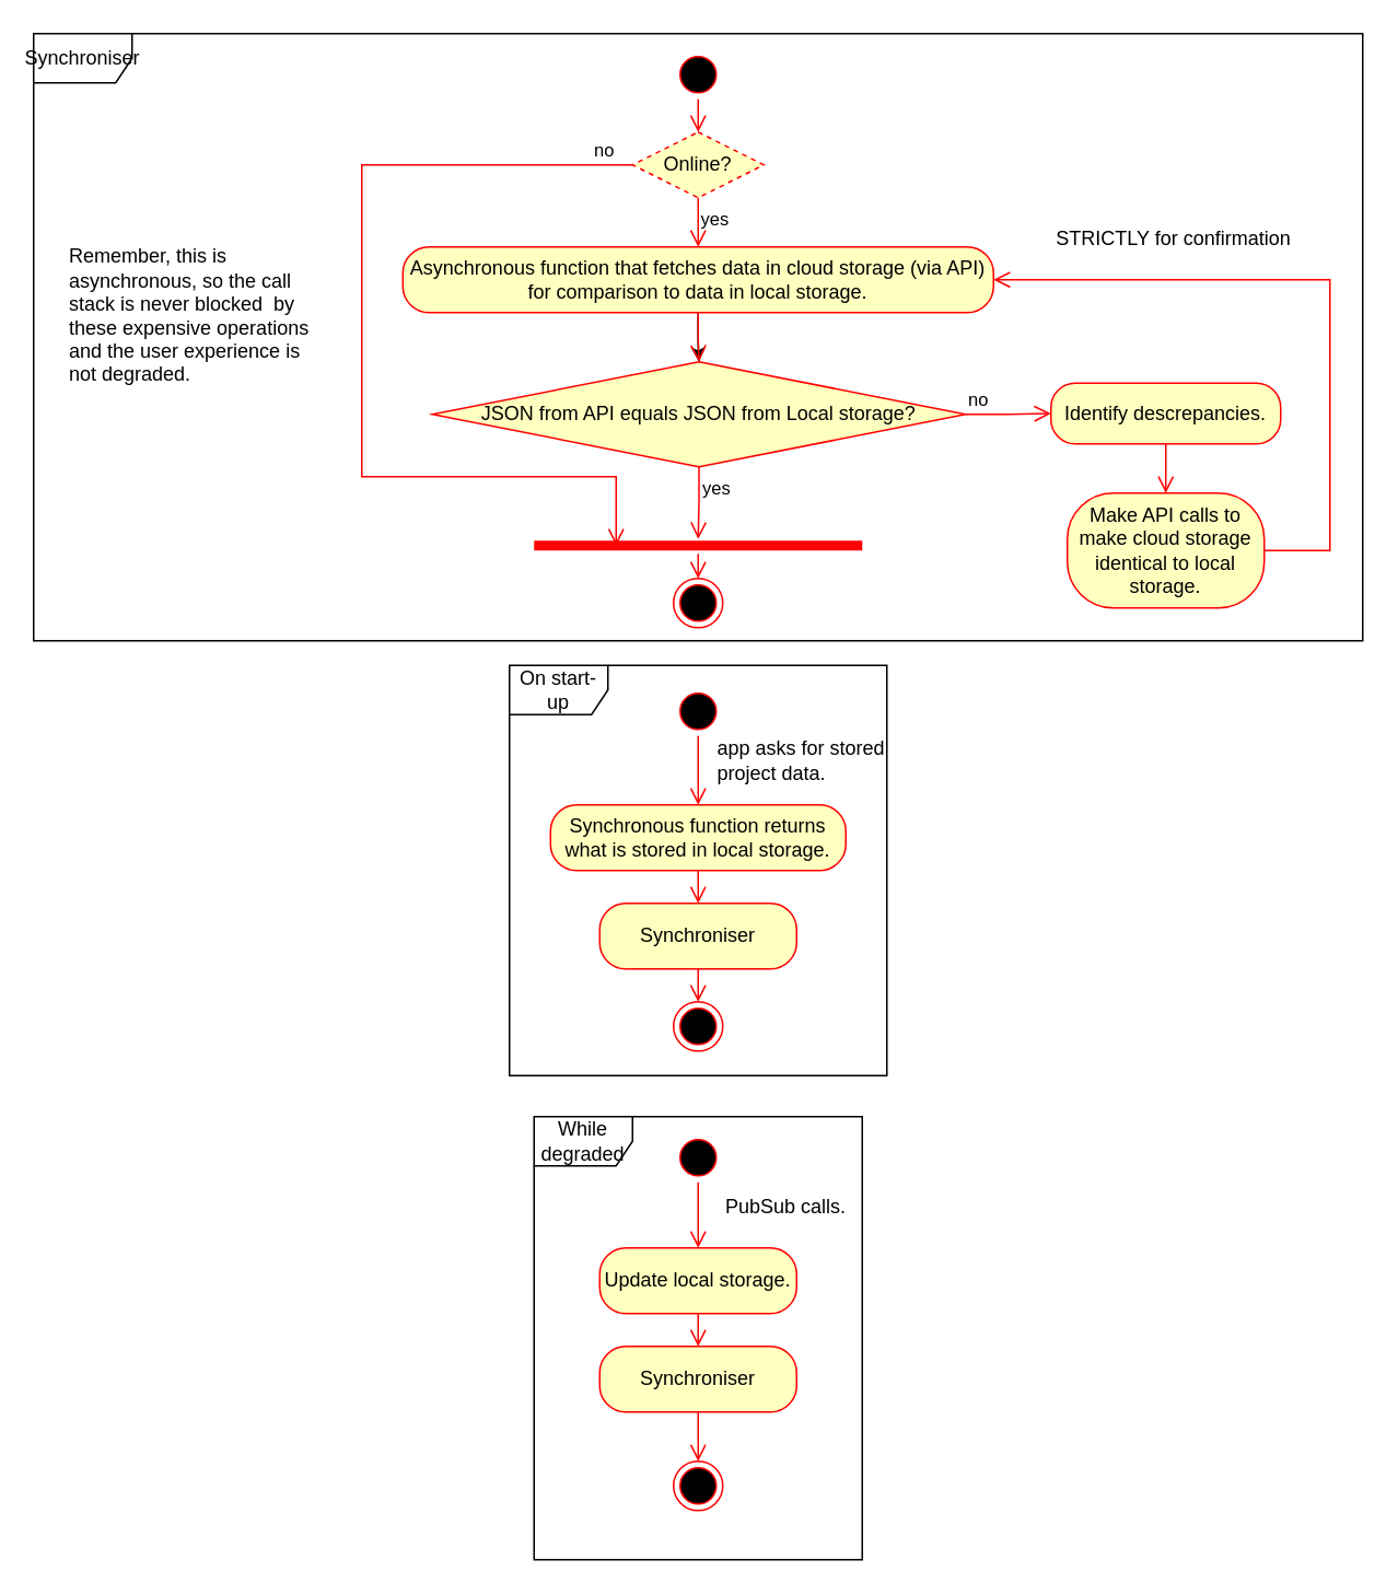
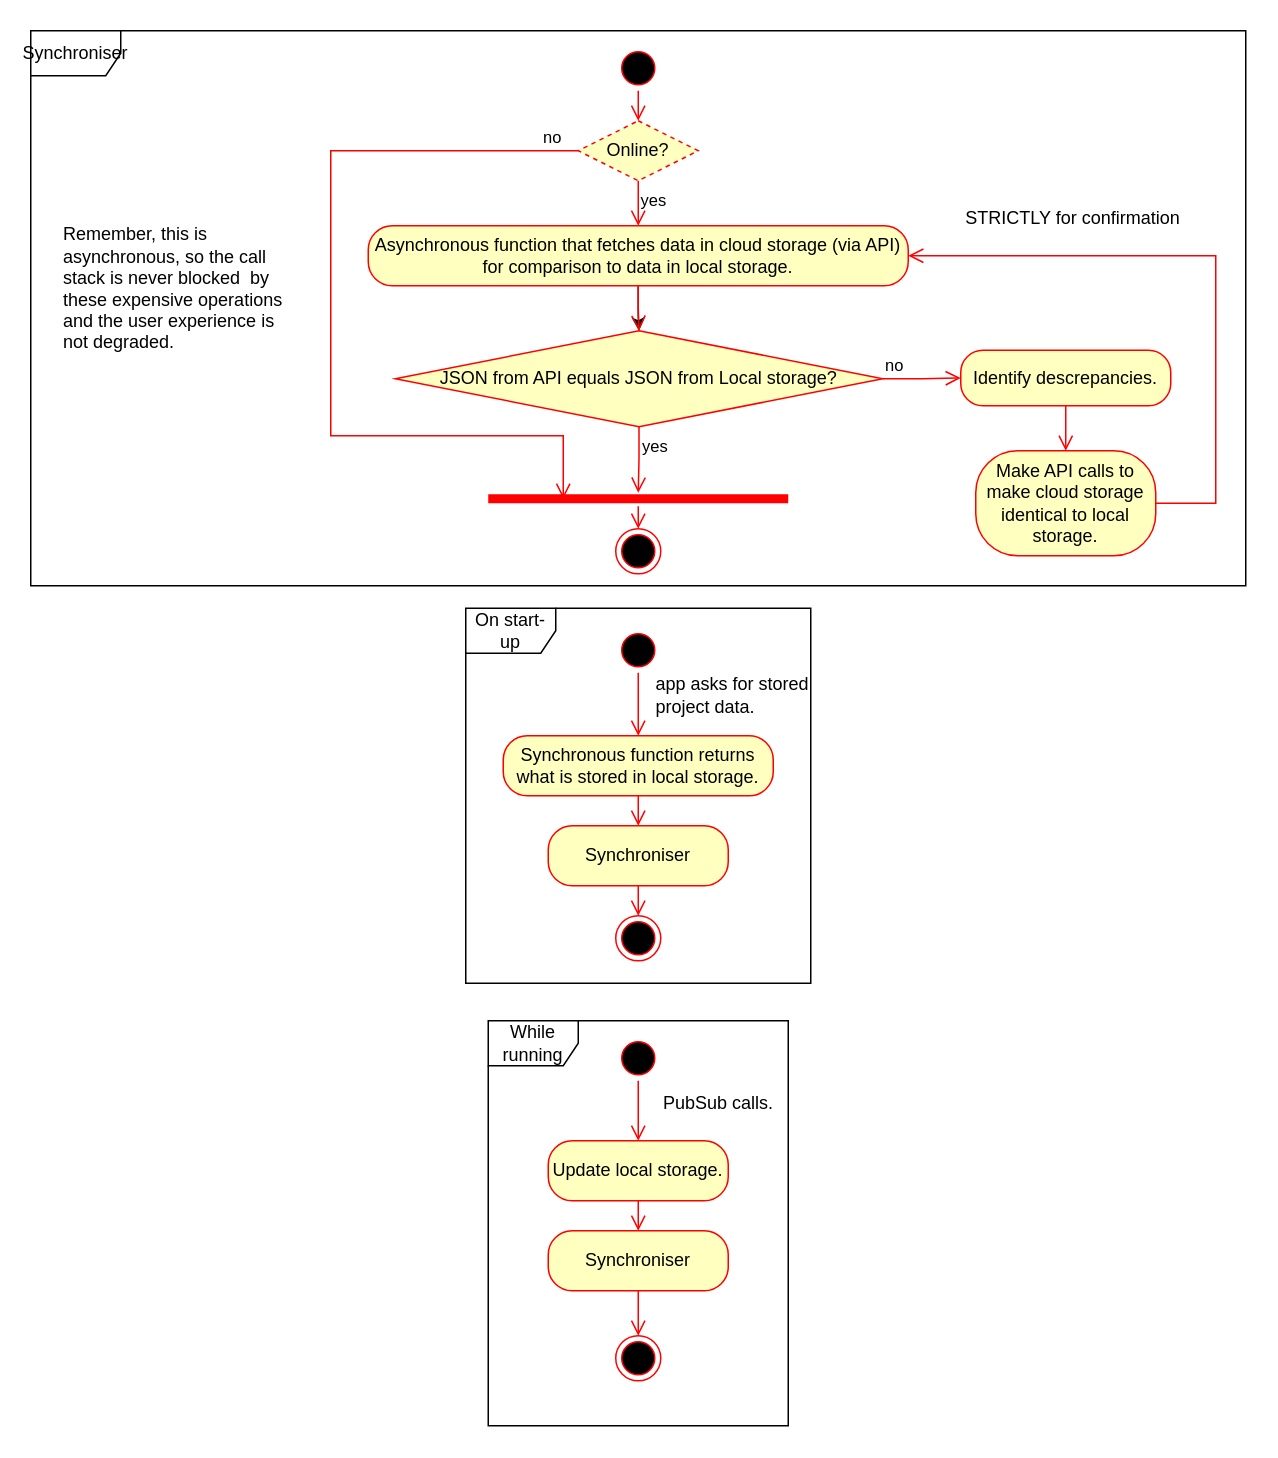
  <mxCell id="0" />
  <mxCell id="1" parent="0" />
  <mxCell id="2" value="" style="ellipse;html=1;shape=startState;fillColor=#000000;strokeColor=#ff0000;" vertex="1" parent="1"><mxGeometry x="410" y="418" width="30" height="30" as="geometry" /></mxCell>
  <mxCell id="3" value="" style="edgeStyle=orthogonalEdgeStyle;html=1;verticalAlign=bottom;endArrow=open;endSize=8;strokeColor=#ff0000;rounded=0;entryX=0.5;entryY=0;entryDx=0;entryDy=0;" edge="1" source="2" parent="1" target="5"><mxGeometry relative="1" as="geometry"><mxPoint x="420" y="508" as="targetPoint" /></mxGeometry></mxCell>
  <mxCell id="4" value="app asks for stored project data." style="text;html=1;align=left;verticalAlign=middle;whiteSpace=wrap;rounded=0;" vertex="1" parent="1"><mxGeometry x="435" y="448" width="105" height="30" as="geometry" /></mxCell>
  <mxCell id="5" value="Synchronous function returns what is stored in local storage." style="rounded=1;whiteSpace=wrap;html=1;arcSize=40;fontColor=#000000;fillColor=#ffffc0;strokeColor=#ff0000;" vertex="1" parent="1"><mxGeometry x="335" y="490" width="180" height="40" as="geometry" /></mxCell>
  <mxCell id="6" value="" style="edgeStyle=orthogonalEdgeStyle;html=1;verticalAlign=bottom;endArrow=open;endSize=8;strokeColor=#ff0000;rounded=0;entryX=0.5;entryY=0;entryDx=0;entryDy=0;" edge="1" source="5" parent="1" target="31"><mxGeometry relative="1" as="geometry"><mxPoint x="425" y="550" as="targetPoint" /></mxGeometry></mxCell>
  <mxCell id="7" value="" style="edgeStyle=orthogonalEdgeStyle;rounded=0;orthogonalLoop=1;jettySize=auto;html=1;" edge="1" parent="1" source="8" target="11"><mxGeometry relative="1" as="geometry" /></mxCell>
  <mxCell id="8" value="Asynchronous function that fetches data in cloud storage (via API) for comparison to data in local storage." style="rounded=1;whiteSpace=wrap;html=1;arcSize=40;fontColor=#000000;fillColor=#ffffc0;strokeColor=#ff0000;" vertex="1" parent="1"><mxGeometry x="245" y="150" width="360" height="40" as="geometry" /></mxCell>
  <mxCell id="9" value="" style="edgeStyle=orthogonalEdgeStyle;html=1;verticalAlign=bottom;endArrow=open;endSize=8;strokeColor=#ff0000;rounded=0;entryX=0.5;entryY=0;entryDx=0;entryDy=0;exitX=0.5;exitY=1;exitDx=0;exitDy=0;" edge="1" source="8" parent="1" target="11"><mxGeometry relative="1" as="geometry"><mxPoint x="425" y="240" as="targetPoint" /><mxPoint x="425" y="189" as="sourcePoint" /></mxGeometry></mxCell>
  <mxCell id="10" value="Remember, this is asynchronous, so the call stack is never blocked&amp;nbsp; by these expensive operations and the user experience is not degraded." style="text;html=1;align=left;verticalAlign=middle;whiteSpace=wrap;rounded=0;" vertex="1" parent="1"><mxGeometry x="40" y="150" width="150" height="84" as="geometry" /></mxCell>
  <mxCell id="11" value="JSON from API equals JSON from Local storage?" style="rhombus;whiteSpace=wrap;html=1;fontColor=#000000;fillColor=#ffffc0;strokeColor=#ff0000;" vertex="1" parent="1"><mxGeometry x="263" y="220" width="325" height="64" as="geometry" /></mxCell>
  <mxCell id="12" value="no" style="edgeStyle=orthogonalEdgeStyle;html=1;align=left;verticalAlign=bottom;endArrow=open;endSize=8;strokeColor=#ff0000;rounded=0;entryX=0;entryY=0.5;entryDx=0;entryDy=0;" edge="1" source="11" parent="1" target="15"><mxGeometry x="-1" relative="1" as="geometry"><mxPoint x="650" y="252" as="targetPoint" /></mxGeometry></mxCell>
  <mxCell id="13" value="yes" style="edgeStyle=orthogonalEdgeStyle;html=1;align=left;verticalAlign=top;endArrow=open;endSize=8;strokeColor=#ff0000;rounded=0;entryX=0.5;entryY=0.1;entryDx=0;entryDy=0;entryPerimeter=0;" edge="1" source="11" parent="1" target="39"><mxGeometry x="-1" relative="1" as="geometry"><mxPoint x="426" y="330" as="targetPoint" /></mxGeometry></mxCell>
  <mxCell id="14" value="" style="ellipse;html=1;shape=endState;fillColor=#000000;strokeColor=#ff0000;" vertex="1" parent="1"><mxGeometry x="410" y="352" width="30" height="30" as="geometry" /></mxCell>
  <mxCell id="15" value="Identify descrepancies." style="rounded=1;whiteSpace=wrap;html=1;arcSize=40;fontColor=#000000;fillColor=#ffffc0;strokeColor=#ff0000;" vertex="1" parent="1"><mxGeometry x="640" y="233" width="140" height="37" as="geometry" /></mxCell>
  <mxCell id="16" value="" style="edgeStyle=orthogonalEdgeStyle;html=1;verticalAlign=bottom;endArrow=open;endSize=8;strokeColor=#ff0000;rounded=0;entryX=0.5;entryY=0;entryDx=0;entryDy=0;" edge="1" source="15" parent="1" target="17"><mxGeometry relative="1" as="geometry"><mxPoint x="710" y="320" as="targetPoint" /></mxGeometry></mxCell>
  <mxCell id="17" value="Make API calls to make cloud storage identical to local storage." style="rounded=1;whiteSpace=wrap;html=1;arcSize=40;fontColor=#000000;fillColor=#ffffc0;strokeColor=#ff0000;" vertex="1" parent="1"><mxGeometry x="650" y="300" width="120" height="70" as="geometry" /></mxCell>
  <mxCell id="18" value="" style="edgeStyle=orthogonalEdgeStyle;html=1;verticalAlign=bottom;endArrow=open;endSize=8;strokeColor=#ff0000;rounded=0;exitX=1;exitY=0.5;exitDx=0;exitDy=0;entryX=1;entryY=0.5;entryDx=0;entryDy=0;" edge="1" source="17" parent="1" target="8"><mxGeometry relative="1" as="geometry"><mxPoint x="820" y="170" as="targetPoint" /><Array as="points"><mxPoint x="810" y="335" /><mxPoint x="810" y="170" /></Array></mxGeometry></mxCell>
  <mxCell id="19" value="STRICTLY for confirmation" style="text;html=1;align=center;verticalAlign=middle;whiteSpace=wrap;rounded=0;" vertex="1" parent="1"><mxGeometry x="640" y="130" width="150" height="30" as="geometry" /></mxCell>
  <mxCell id="20" value="Synchroniser" style="shape=umlFrame;whiteSpace=wrap;html=1;pointerEvents=0;" vertex="1" parent="1"><mxGeometry x="20" y="20" width="810" height="370" as="geometry" /></mxCell>
  <mxCell id="21" value="" style="ellipse;html=1;shape=startState;fillColor=#000000;strokeColor=#ff0000;" vertex="1" parent="1"><mxGeometry x="410" y="690" width="30" height="30" as="geometry" /></mxCell>
  <mxCell id="22" value="" style="edgeStyle=orthogonalEdgeStyle;html=1;verticalAlign=bottom;endArrow=open;endSize=8;strokeColor=#ff0000;rounded=0;entryX=0.5;entryY=0;entryDx=0;entryDy=0;" edge="1" source="21" parent="1" target="24"><mxGeometry relative="1" as="geometry"><mxPoint x="425" y="780" as="targetPoint" /></mxGeometry></mxCell>
  <mxCell id="23" value="PubSub calls." style="text;html=1;align=left;verticalAlign=middle;whiteSpace=wrap;rounded=0;" vertex="1" parent="1"><mxGeometry x="440" y="720" width="80" height="30" as="geometry" /></mxCell>
  <mxCell id="24" value="Update local storage." style="rounded=1;whiteSpace=wrap;html=1;arcSize=40;fontColor=#000000;fillColor=#ffffc0;strokeColor=#ff0000;" vertex="1" parent="1"><mxGeometry x="365" y="760" width="120" height="40" as="geometry" /></mxCell>
  <mxCell id="25" value="" style="edgeStyle=orthogonalEdgeStyle;html=1;verticalAlign=bottom;endArrow=open;endSize=8;strokeColor=#ff0000;rounded=0;entryX=0.5;entryY=0;entryDx=0;entryDy=0;" edge="1" source="24" parent="1" target="33"><mxGeometry relative="1" as="geometry"><mxPoint x="425.5" y="830" as="targetPoint" /></mxGeometry></mxCell>
  <mxCell id="26" value="" style="ellipse;html=1;shape=startState;fillColor=#000000;strokeColor=#ff0000;" vertex="1" parent="1"><mxGeometry x="410" y="30" width="30" height="30" as="geometry" /></mxCell>
  <mxCell id="27" value="" style="edgeStyle=orthogonalEdgeStyle;html=1;verticalAlign=bottom;endArrow=open;endSize=8;strokeColor=#ff0000;rounded=0;entryX=0.5;entryY=0;entryDx=0;entryDy=0;exitX=0.5;exitY=1;exitDx=0;exitDy=0;" edge="1" source="26" parent="1" target="36"><mxGeometry relative="1" as="geometry"><mxPoint x="425" y="150" as="targetPoint" /><mxPoint x="425" y="130" as="sourcePoint" /></mxGeometry></mxCell>
  <mxCell id="28" value="On start-up" style="shape=umlFrame;whiteSpace=wrap;html=1;pointerEvents=0;" vertex="1" parent="1"><mxGeometry x="310" y="405" width="230" height="250" as="geometry" /></mxCell>
  <mxCell id="29" value="" style="ellipse;html=1;shape=endState;fillColor=#000000;strokeColor=#ff0000;" vertex="1" parent="1"><mxGeometry x="410" y="610" width="30" height="30" as="geometry" /></mxCell>
- <mxCell id="30" value="While degraded" style="shape=umlFrame;whiteSpace=wrap;html=1;pointerEvents=0;" vertex="1" parent="1"><mxGeometry x="325" y="680" width="200" height="270" as="geometry" /></mxCell>
+ <mxCell id="30" value="While running" style="shape=umlFrame;whiteSpace=wrap;html=1;pointerEvents=0;" vertex="1" parent="1"><mxGeometry x="325" y="680" width="200" height="270" as="geometry" /></mxCell>
  <mxCell id="31" value="Synchroniser" style="rounded=1;whiteSpace=wrap;html=1;arcSize=40;fontColor=#000000;fillColor=#ffffc0;strokeColor=#ff0000;" vertex="1" parent="1"><mxGeometry x="365" y="550" width="120" height="40" as="geometry" /></mxCell>
  <mxCell id="32" value="" style="edgeStyle=orthogonalEdgeStyle;html=1;verticalAlign=bottom;endArrow=open;endSize=8;strokeColor=#ff0000;rounded=0;entryX=0.5;entryY=0;entryDx=0;entryDy=0;" edge="1" source="31" parent="1" target="29"><mxGeometry relative="1" as="geometry"><mxPoint x="380" y="850" as="targetPoint" /></mxGeometry></mxCell>
  <mxCell id="33" value="Synchroniser" style="rounded=1;whiteSpace=wrap;html=1;arcSize=40;fontColor=#000000;fillColor=#ffffc0;strokeColor=#ff0000;" vertex="1" parent="1"><mxGeometry x="365" y="820" width="120" height="40" as="geometry" /></mxCell>
  <mxCell id="34" value="" style="edgeStyle=orthogonalEdgeStyle;html=1;verticalAlign=bottom;endArrow=open;endSize=8;strokeColor=#ff0000;rounded=0;entryX=0.5;entryY=0;entryDx=0;entryDy=0;" edge="1" source="33" parent="1" target="35"><mxGeometry relative="1" as="geometry"><mxPoint x="425" y="900" as="targetPoint" /></mxGeometry></mxCell>
  <mxCell id="35" value="" style="ellipse;html=1;shape=endState;fillColor=#000000;strokeColor=#ff0000;" vertex="1" parent="1"><mxGeometry x="410" y="890" width="30" height="30" as="geometry" /></mxCell>
  <mxCell id="36" value="Online?" style="rhombus;whiteSpace=wrap;html=1;fontColor=#000000;fillColor=#ffffc0;strokeColor=#ff0000;dashed=1;" vertex="1" parent="1"><mxGeometry x="385" y="80" width="80" height="40" as="geometry" /></mxCell>
  <mxCell id="37" value="no" style="edgeStyle=orthogonalEdgeStyle;html=1;align=left;verticalAlign=bottom;endArrow=open;endSize=8;strokeColor=#ff0000;rounded=0;exitX=0;exitY=0.5;exitDx=0;exitDy=0;entryX=0.25;entryY=0.5;entryDx=0;entryDy=0;entryPerimeter=0;" edge="1" source="36" parent="1" target="39"><mxGeometry x="-0.909" relative="1" as="geometry"><mxPoint x="565" y="114" as="targetPoint" /><Array as="points"><mxPoint x="220" y="100" /><mxPoint x="220" y="290" /><mxPoint x="375" y="290" /></Array><mxPoint as="offset" /></mxGeometry></mxCell>
  <mxCell id="38" value="yes" style="edgeStyle=orthogonalEdgeStyle;html=1;align=left;verticalAlign=top;endArrow=open;endSize=8;strokeColor=#ff0000;rounded=0;entryX=0.5;entryY=0;entryDx=0;entryDy=0;" edge="1" source="36" parent="1" target="8"><mxGeometry x="-1" relative="1" as="geometry"><mxPoint x="425" y="194" as="targetPoint" /></mxGeometry></mxCell>
  <mxCell id="39" value="" style="shape=line;html=1;strokeWidth=6;strokeColor=#ff0000;" vertex="1" parent="1"><mxGeometry x="325" y="327" width="200" height="10" as="geometry" /></mxCell>
  <mxCell id="40" value="" style="edgeStyle=orthogonalEdgeStyle;html=1;verticalAlign=bottom;endArrow=open;endSize=8;strokeColor=#ff0000;rounded=0;entryX=0.5;entryY=0;entryDx=0;entryDy=0;" edge="1" source="39" parent="1" target="14"><mxGeometry relative="1" as="geometry"><mxPoint x="425" y="382" as="targetPoint" /></mxGeometry></mxCell>
